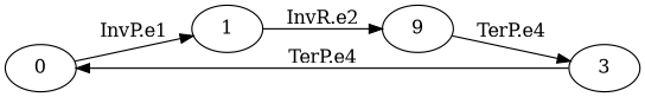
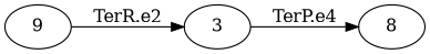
  digraph {
    rankdir=LR
-   0
-   1
+   0 [label=8]
    n3 [label=9]
    3
-   0 -> 1 [label="InvP.e1"]
-   1 -> n3 [label="InvR.e2"]
-   n3 -> 3 [label="TerP.e4"]
+   n3 -> 3 [label="TerR.e2"]
    3 -> 0 [label="TerP.e4"]
  }
